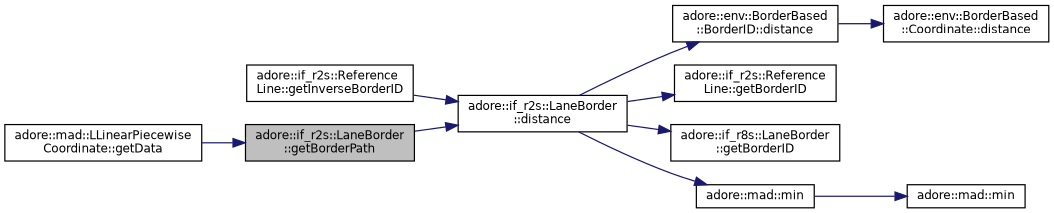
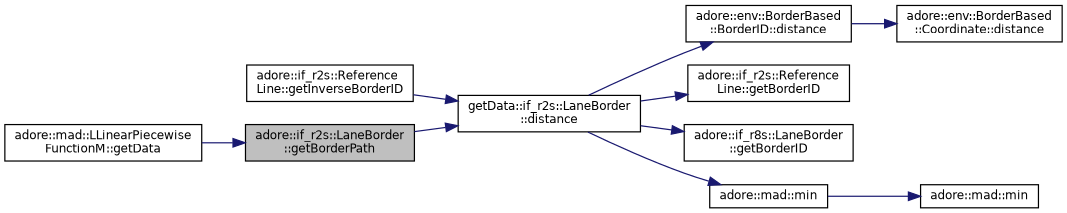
  digraph {
    rankdir=LR
    node [color=black fillcolor=white fontname=Helvetica fontsize=10 shape=record style=filled]
    edge [color=midnightblue fontname=Helvetica fontsize=10 labelfontname=Helvetica labelfontsize=10 style=solid]
    n1 [fillcolor=grey75 fontcolor=black height=0.2 label="adore::if_r2s::LaneBorder\l::getBorderPath" width=0.4]
-   n2 [height=0.2 label="adore::if_r2s::LaneBorder\l::distance" width=0.4]
+   n2 [height=0.2 label="getData::if_r2s::LaneBorder\l::distance" width=0.4]
    n3 [height=0.2 label="adore::env::BorderBased\l::BorderID::distance" width=0.4]
    n4 [height=0.2 label="adore::if_r2s::Reference\lLine::getBorderID" width=0.4]
    n5 [height=0.2 label="adore::if_r8s::LaneBorder\l::getBorderID" width=0.4]
    n6 [height=0.2 label="adore::mad::min" width=0.4]
-   n7 [height=0.2 label="adore::mad::LLinearPiecewise\lCoordinate::getData" width=0.4]
+   n7 [height=0.2 label="adore::mad::LLinearPiecewise\lFunctionM::getData" width=0.4]
    n8 [height=0.2 label="adore::env::BorderBased\l::Coordinate::distance" width=0.4]
    n9 [height=0.2 label="adore::if_r2s::Reference\lLine::getInverseBorderID" width=0.4]
    n10 [height=0.2 label="adore::mad::min" width=0.4]
    n1 -> n2
    n2 -> n3
    n2 -> n4
    n2 -> n5
    n2 -> n6
    n3 -> n8
    n6 -> n10
    n7 -> n1
    n9 -> n2
  }
